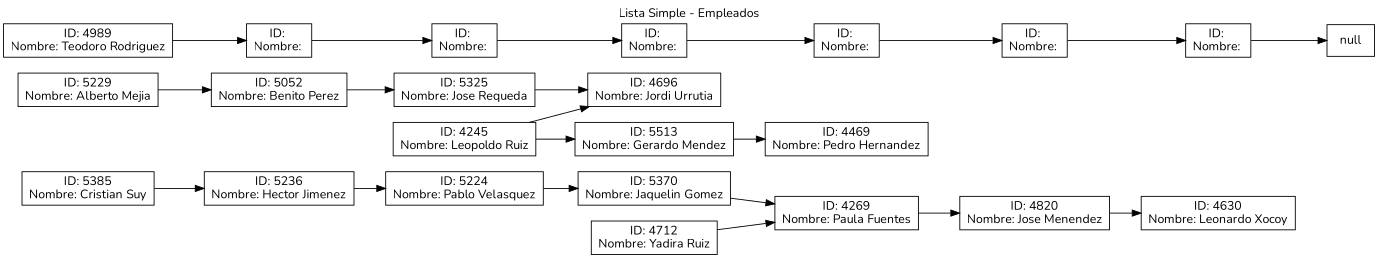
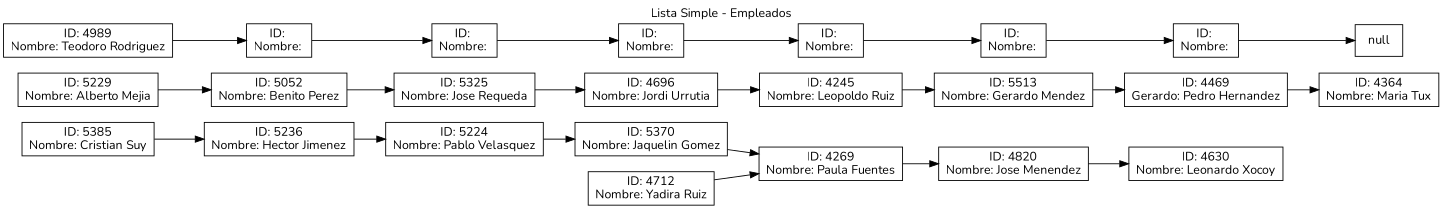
  digraph {
    fontname=Nunito
    label="Lista Simple - Empleados"
    labelloc=t
    rankdir=LR
    node [fontname=Nunito shape=box]
    edge [fontname=Nunito]
    n1 [label="ID: 5385\nNombre: Cristian Suy"]
    n2 [label="ID: 5236\nNombre: Hector Jimenez"]
    n3 [label="ID: 5224\nNombre: Pablo Velasquez"]
    n4 [label="ID: 5370\nNombre: Jaquelin Gomez"]
    n5 [label="ID: 4269\nNombre: Paula Fuentes"]
    n6 [label="ID: 4712\nNombre: Yadira Ruiz"]
    n7 [label="ID: 4820\nNombre: Jose Menendez"]
    n8 [label="ID: 4630\nNombre: Leonardo Xocoy"]
    n9 [label="ID: 5229\nNombre: Alberto Mejia"]
    n10 [label="ID: 5052\nNombre: Benito Perez"]
    n11 [label="ID: 5325\nNombre: Jose Requeda"]
    n12 [label="ID: 4696\nNombre: Jordi Urrutia"]
    n13 [label="ID: 4245\nNombre: Leopoldo Ruiz"]
    n14 [label="ID: 5513\nNombre: Gerardo Mendez"]
-   n15 [label="ID: 4469\nNombre: Pedro Hernandez"]
+   n15 [label="ID: 4469\nGerardo: Pedro Hernandez"]
+   n16 [label="ID: 4364\nNombre: Maria Tux"]
    n17 [label="ID: 4989\nNombre: Teodoro Rodriguez"]
    n18 [label="ID: \nNombre: "]
    n19 [label="ID: \nNombre: "]
    n20 [label="ID: \nNombre: "]
    n21 [label="ID: \nNombre: "]
    n22 [label="ID: \nNombre: "]
    n23 [label="ID: \nNombre: "]
    null
    n1 -> n2
    n2 -> n3
    n3 -> n4
    n4 -> n5
    n5 -> n7
    n6 -> n5
    n7 -> n8
    n9 -> n10
    n10 -> n11
    n11 -> n12
-   n13 -> n12
+   n12 -> n13
    n13 -> n14
    n14 -> n15
+   n15 -> n16
    n17 -> n18
    n18 -> n19
    n19 -> n20
    n20 -> n21
    n21 -> n22
    n22 -> n23
    n23 -> null
  }
